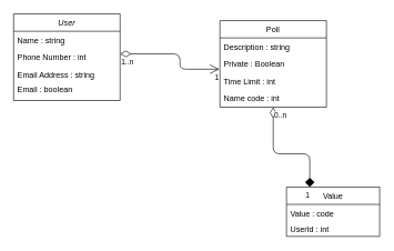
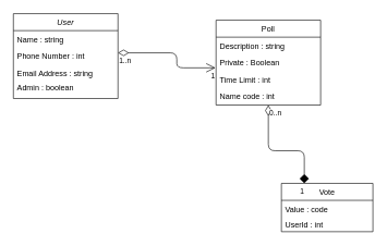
  <mxCell id="0" />
  <mxCell id="1" parent="0" />
  <mxCell id="2" value="" style="endArrow=diamond;html=1;endSize=12;startArrow=diamondThin;startSize=14;startFill=0;edgeStyle=orthogonalEdgeStyle;entryX=0.25;entryY=0;entryDx=0;entryDy=0;exitX=0.5;exitY=1;exitDx=0;exitDy=0;" parent="1" source="8" target="13" edge="1"><mxGeometry relative="1" as="geometry"><mxPoint x="540" y="280" as="sourcePoint" /><mxPoint x="670" y="170" as="targetPoint" /><Array as="points"><mxPoint x="410" y="230" /><mxPoint x="465" y="230" /></Array></mxGeometry></mxCell>
  <mxCell id="3" value="0..n" style="edgeLabel;resizable=0;html=1;align=left;verticalAlign=top;" parent="2" connectable="0" vertex="1"><mxGeometry x="-1" relative="1" as="geometry" /></mxCell>
  <mxCell id="4" value="1" style="edgeLabel;resizable=0;html=1;align=right;verticalAlign=top;" parent="2" connectable="0" vertex="1"><mxGeometry x="1" relative="1" as="geometry" /></mxCell>
  <mxCell id="5" value="" style="endArrow=open;html=1;endSize=12;startArrow=diamondThin;startSize=14;startFill=0;edgeStyle=orthogonalEdgeStyle;entryX=-0.006;entryY=0.808;entryDx=0;entryDy=0;entryPerimeter=0;" parent="1" edge="1"><mxGeometry relative="1" as="geometry"><mxPoint x="180" y="80" as="sourcePoint" /><mxPoint x="329.04" y="103.008" as="targetPoint" /><Array as="points"><mxPoint x="270" y="80" /><mxPoint x="270" y="103" /></Array></mxGeometry></mxCell>
  <mxCell id="6" value="1..n" style="edgeLabel;resizable=0;html=1;align=left;verticalAlign=top;" parent="5" connectable="0" vertex="1"><mxGeometry x="-1" relative="1" as="geometry" /></mxCell>
  <mxCell id="7" value="1" style="edgeLabel;resizable=0;html=1;align=right;verticalAlign=top;" parent="5" connectable="0" vertex="1"><mxGeometry x="1" relative="1" as="geometry" /></mxCell>
  <mxCell id="8" value="Poll" style="swimlane;fontStyle=0;align=center;verticalAlign=top;childLayout=stackLayout;horizontal=1;startSize=26;horizontalStack=0;resizeParent=1;resizeLast=0;collapsible=1;marginBottom=0;rounded=0;shadow=0;strokeWidth=1;" parent="1" vertex="1"><mxGeometry x="330" y="30" width="160" height="130" as="geometry"><mxRectangle x="550" y="140" width="160" height="26" as="alternateBounds" /></mxGeometry></mxCell>
  <mxCell id="9" value="Description : string" style="text;align=left;verticalAlign=top;spacingLeft=4;spacingRight=4;overflow=hidden;rotatable=0;points=[[0,0.5],[1,0.5]];portConstraint=eastwest;" parent="8" vertex="1"><mxGeometry y="26" width="160" height="26" as="geometry" /></mxCell>
  <mxCell id="10" value="Private : Boolean" style="text;align=left;verticalAlign=top;spacingLeft=4;spacingRight=4;overflow=hidden;rotatable=0;points=[[0,0.5],[1,0.5]];portConstraint=eastwest;" parent="8" vertex="1"><mxGeometry y="52" width="160" height="26" as="geometry" /></mxCell>
  <mxCell id="11" value="Time Limit : int&#10;" style="text;align=left;verticalAlign=top;spacingLeft=4;spacingRight=4;overflow=hidden;rotatable=0;points=[[0,0.5],[1,0.5]];portConstraint=eastwest;" parent="8" vertex="1"><mxGeometry y="78" width="160" height="26" as="geometry" /></mxCell>
  <mxCell id="12" value="Name code : int" style="text;align=left;verticalAlign=top;spacingLeft=4;spacingRight=4;overflow=hidden;rotatable=0;points=[[0,0.5],[1,0.5]];portConstraint=eastwest;" parent="8" vertex="1"><mxGeometry y="104" width="160" height="26" as="geometry" /></mxCell>
- <mxCell id="13" value="Value" style="swimlane;fontStyle=0;childLayout=stackLayout;horizontal=1;startSize=26;fillColor=none;horizontalStack=0;resizeParent=1;resizeParentMax=0;resizeLast=0;collapsible=1;marginBottom=0;" parent="1" vertex="1"><mxGeometry x="430" y="280" width="140" height="74" as="geometry" /></mxCell>
+ <mxCell id="13" value="Vote" style="swimlane;fontStyle=0;childLayout=stackLayout;horizontal=1;startSize=26;fillColor=none;horizontalStack=0;resizeParent=1;resizeParentMax=0;resizeLast=0;collapsible=1;marginBottom=0;" parent="1" vertex="1"><mxGeometry x="430" y="280" width="140" height="74" as="geometry" /></mxCell>
  <mxCell id="14" value="Value : code" style="text;strokeColor=none;fillColor=none;align=left;verticalAlign=top;spacingLeft=4;spacingRight=4;overflow=hidden;rotatable=0;points=[[0,0.5],[1,0.5]];portConstraint=eastwest;" parent="13" vertex="1"><mxGeometry y="26" width="140" height="24" as="geometry" /></mxCell>
  <mxCell id="15" value="UserId : int" style="text;strokeColor=none;fillColor=none;align=left;verticalAlign=top;spacingLeft=4;spacingRight=4;overflow=hidden;rotatable=0;points=[[0,0.5],[1,0.5]];portConstraint=eastwest;" parent="13" vertex="1"><mxGeometry y="50" width="140" height="24" as="geometry" /></mxCell>
  <mxCell id="16" value="User" style="swimlane;fontStyle=2;align=center;verticalAlign=top;childLayout=stackLayout;horizontal=1;startSize=26;horizontalStack=0;resizeParent=1;resizeLast=0;collapsible=1;marginBottom=0;rounded=0;shadow=0;strokeWidth=1;" parent="1" vertex="1"><mxGeometry x="20" y="20" width="160" height="130" as="geometry"><mxRectangle x="230" y="140" width="160" height="26" as="alternateBounds" /></mxGeometry></mxCell>
  <mxCell id="17" value="Name : string" style="text;align=left;verticalAlign=top;spacingLeft=4;spacingRight=4;overflow=hidden;rotatable=0;points=[[0,0.5],[1,0.5]];portConstraint=eastwest;" parent="16" vertex="1"><mxGeometry y="26" width="160" height="26" as="geometry" /></mxCell>
  <mxCell id="18" value="Phone Number : int" style="text;align=left;verticalAlign=top;spacingLeft=4;spacingRight=4;overflow=hidden;rotatable=0;points=[[0,0.5],[1,0.5]];portConstraint=eastwest;rounded=0;shadow=0;html=0;" parent="16" vertex="1"><mxGeometry y="52" width="160" height="26" as="geometry" /></mxCell>
  <mxCell id="19" value="Email Address : string" style="text;align=left;verticalAlign=top;spacingLeft=4;spacingRight=4;overflow=hidden;rotatable=0;points=[[0,0.5],[1,0.5]];portConstraint=eastwest;rounded=0;shadow=0;html=0;" parent="16" vertex="1"><mxGeometry y="78" width="160" height="22" as="geometry" /></mxCell>
- <mxCell id="20" value="Email : boolean" style="text;align=left;verticalAlign=top;spacingLeft=4;spacingRight=4;overflow=hidden;rotatable=0;points=[[0,0.5],[1,0.5]];portConstraint=eastwest;rounded=0;shadow=0;html=0;" parent="16" vertex="1"><mxGeometry y="100" width="160" height="22" as="geometry" /></mxCell>
+ <mxCell id="20" value="Admin : boolean" style="text;align=left;verticalAlign=top;spacingLeft=4;spacingRight=4;overflow=hidden;rotatable=0;points=[[0,0.5],[1,0.5]];portConstraint=eastwest;rounded=0;shadow=0;html=0;" parent="16" vertex="1"><mxGeometry y="100" width="160" height="22" as="geometry" /></mxCell>
